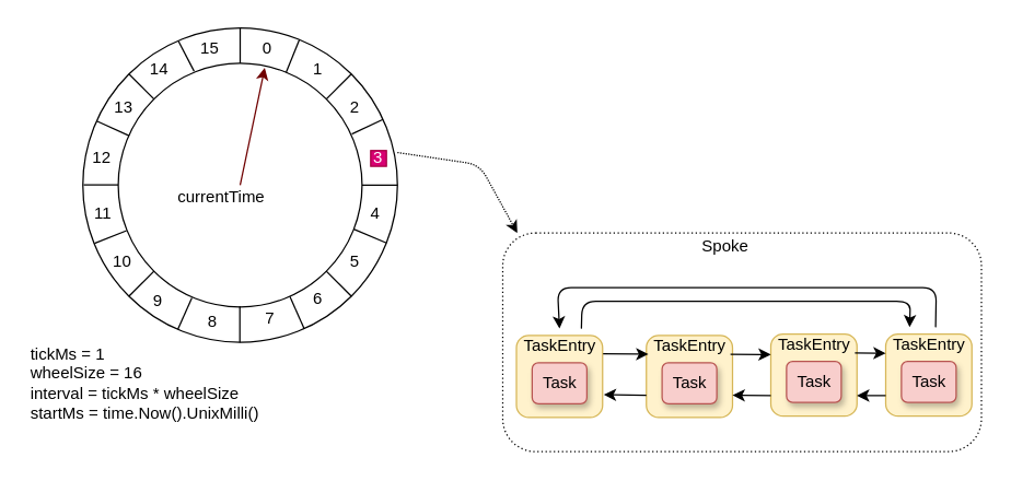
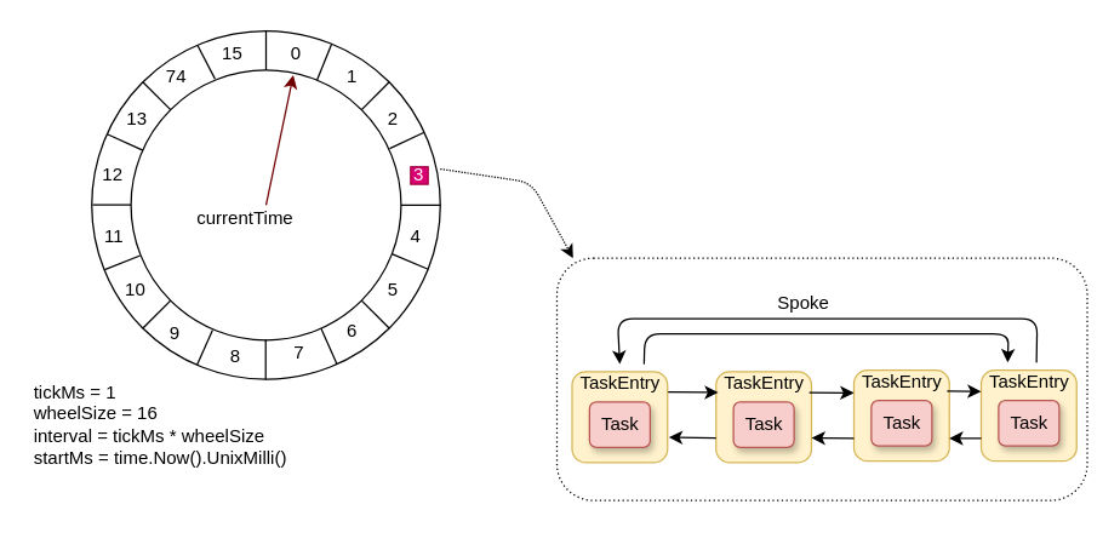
  <mxCell id="0" />
  <mxCell id="1" parent="0" />
  <mxCell id="2" value="" style="group;movable=1;resizable=1;rotatable=1;deletable=1;editable=1;locked=0;connectable=1;fillColor=none;strokeWidth=5;" parent="1" vertex="1" connectable="0"><mxGeometry x="60" y="20" width="230" height="230" as="geometry" /></mxCell>
  <mxCell id="3" value="" style="ellipse;whiteSpace=wrap;html=1;aspect=fixed;fillColor=none;movable=1;resizable=1;rotatable=1;deletable=1;editable=1;locked=0;connectable=1;" parent="2" vertex="1"><mxGeometry width="230.0" height="230.0" as="geometry" /></mxCell>
  <mxCell id="4" value="" style="ellipse;whiteSpace=wrap;html=1;aspect=fixed;fillColor=none;movable=1;resizable=1;rotatable=1;deletable=1;editable=1;locked=0;connectable=1;" parent="2" vertex="1"><mxGeometry x="25.875" y="25.875" width="178.25" height="178.25" as="geometry" /></mxCell>
  <mxCell id="5" value="" style="endArrow=none;html=1;exitX=0.5;exitY=0;exitDx=0;exitDy=0;entryX=0.5;entryY=0;entryDx=0;entryDy=0;movable=1;resizable=1;rotatable=1;deletable=1;editable=1;locked=0;connectable=1;" parent="2" source="4" target="3" edge="1"><mxGeometry width="50" height="50" relative="1" as="geometry"><mxPoint x="230.0" y="126.5" as="sourcePoint" /><mxPoint x="287.5" y="69" as="targetPoint" /></mxGeometry></mxCell>
  <mxCell id="6" value="" style="endArrow=none;html=1;exitX=0.5;exitY=0;exitDx=0;exitDy=0;entryX=0.5;entryY=0;entryDx=0;entryDy=0;movable=1;resizable=1;rotatable=1;deletable=1;editable=1;locked=0;connectable=1;" parent="2" edge="1"><mxGeometry width="50" height="50" relative="1" as="geometry"><mxPoint x="114.77" y="230.0" as="sourcePoint" /><mxPoint x="114.77" y="203.55" as="targetPoint" /></mxGeometry></mxCell>
  <mxCell id="7" value="" style="endArrow=none;html=1;exitX=1;exitY=0.5;exitDx=0;exitDy=0;entryX=1;entryY=0.5;entryDx=0;entryDy=0;movable=1;resizable=1;rotatable=1;deletable=1;editable=1;locked=0;connectable=1;" parent="2" source="3" target="4" edge="1"><mxGeometry width="50" height="50" relative="1" as="geometry"><mxPoint x="253.0" y="128.225" as="sourcePoint" /><mxPoint x="253.0" y="101.775" as="targetPoint" /></mxGeometry></mxCell>
  <mxCell id="8" value="" style="endArrow=none;html=1;exitX=1;exitY=0.5;exitDx=0;exitDy=0;entryX=1;entryY=0.5;entryDx=0;entryDy=0;movable=1;resizable=1;rotatable=1;deletable=1;editable=1;locked=0;connectable=1;" parent="2" edge="1"><mxGeometry width="50" height="50" relative="1" as="geometry"><mxPoint x="25.875" y="114.77" as="sourcePoint" /><mxPoint x="0.575" y="114.77" as="targetPoint" /></mxGeometry></mxCell>
  <mxCell id="9" value="" style="endArrow=none;html=1;exitX=1;exitY=0;exitDx=0;exitDy=0;entryX=1;entryY=0;entryDx=0;entryDy=0;movable=1;resizable=1;rotatable=1;deletable=1;editable=1;locked=0;connectable=1;" parent="2" source="4" target="3" edge="1"><mxGeometry width="50" height="50" relative="1" as="geometry"><mxPoint x="230.0" y="25.875" as="sourcePoint" /><mxPoint x="204.7" y="25.875" as="targetPoint" /></mxGeometry></mxCell>
  <mxCell id="10" value="" style="endArrow=none;html=1;exitX=0;exitY=1;exitDx=0;exitDy=0;entryX=0;entryY=1;entryDx=0;entryDy=0;movable=1;resizable=1;rotatable=1;deletable=1;editable=1;locked=0;connectable=1;" parent="2" source="3" target="4" edge="1"><mxGeometry width="50" height="50" relative="1" as="geometry"><mxPoint x="34.5" y="204.125" as="sourcePoint" /><mxPoint x="52.9" y="185.725" as="targetPoint" /></mxGeometry></mxCell>
  <mxCell id="11" value="" style="endArrow=none;html=1;exitX=0;exitY=0;exitDx=0;exitDy=0;entryX=0;entryY=0;entryDx=0;entryDy=0;movable=1;resizable=1;rotatable=1;deletable=1;editable=1;locked=0;connectable=1;" parent="2" source="4" target="3" edge="1"><mxGeometry width="50" height="50" relative="1" as="geometry"><mxPoint x="37.375" y="34.5" as="sourcePoint" /><mxPoint x="12.075" y="34.5" as="targetPoint" /></mxGeometry></mxCell>
  <mxCell id="12" value="" style="endArrow=none;html=1;exitX=1;exitY=1;exitDx=0;exitDy=0;entryX=1;entryY=1;entryDx=0;entryDy=0;movable=1;resizable=1;rotatable=1;deletable=1;editable=1;locked=0;connectable=1;" parent="2" source="3" target="4" edge="1"><mxGeometry width="50" height="50" relative="1" as="geometry"><mxPoint x="230.0" y="204.125" as="sourcePoint" /><mxPoint x="203.55" y="204.125" as="targetPoint" /></mxGeometry></mxCell>
  <mxCell id="13" value="" style="endArrow=none;html=1;exitX=0.965;exitY=0.684;exitDx=0;exitDy=0;entryX=0.966;entryY=0.681;entryDx=0;entryDy=0;exitPerimeter=0;entryPerimeter=0;movable=1;resizable=1;rotatable=1;deletable=1;editable=1;locked=0;connectable=1;" parent="2" source="3" target="4" edge="1"><mxGeometry width="50" height="50" relative="1" as="geometry"><mxPoint x="253.0" y="138" as="sourcePoint" /><mxPoint x="226.55" y="138" as="targetPoint" /></mxGeometry></mxCell>
  <mxCell id="14" value="" style="endArrow=none;html=1;exitX=0.704;exitY=0.958;exitDx=0;exitDy=0;entryX=0.704;entryY=0.957;entryDx=0;entryDy=0;entryPerimeter=0;exitPerimeter=0;movable=1;resizable=1;rotatable=1;deletable=1;editable=1;locked=0;connectable=1;" parent="2" source="3" target="4" edge="1"><mxGeometry width="50" height="50" relative="1" as="geometry"><mxPoint x="187.45" y="230.0" as="sourcePoint" /><mxPoint x="161" y="230.0" as="targetPoint" /></mxGeometry></mxCell>
  <mxCell id="15" value="" style="endArrow=none;html=1;exitX=0.688;exitY=0.038;exitDx=0;exitDy=0;entryX=0.689;entryY=0.036;entryDx=0;entryDy=0;entryPerimeter=0;exitPerimeter=0;movable=1;resizable=1;rotatable=1;deletable=1;editable=1;locked=0;connectable=1;" parent="2" source="3" target="4" edge="1"><mxGeometry width="50" height="50" relative="1" as="geometry"><mxPoint x="204.125" y="11.5" as="sourcePoint" /><mxPoint x="177.675" y="11.5" as="targetPoint" /></mxGeometry></mxCell>
  <mxCell id="16" value="" style="endArrow=none;html=1;exitX=0.954;exitY=0.291;exitDx=0;exitDy=0;entryX=0.958;entryY=0.29;entryDx=0;entryDy=0;entryPerimeter=0;exitPerimeter=0;movable=1;resizable=1;rotatable=1;deletable=1;editable=1;locked=0;connectable=1;" parent="2" source="3" target="4" edge="1"><mxGeometry width="50" height="50" relative="1" as="geometry"><mxPoint x="267.95" y="69" as="sourcePoint" /><mxPoint x="241.5" y="69" as="targetPoint" /></mxGeometry></mxCell>
  <mxCell id="17" value="" style="endArrow=none;html=1;exitX=0.311;exitY=0.032;exitDx=0;exitDy=0;entryX=0.304;entryY=0.042;entryDx=0;entryDy=0;exitPerimeter=0;entryPerimeter=0;movable=1;resizable=1;rotatable=1;deletable=1;editable=1;locked=0;connectable=1;" parent="2" source="4" target="3" edge="1"><mxGeometry width="50" height="50" relative="1" as="geometry"><mxPoint x="60.95" y="-11.5" as="sourcePoint" /><mxPoint x="34.5" y="-11.5" as="targetPoint" /></mxGeometry></mxCell>
  <mxCell id="18" value="" style="endArrow=none;html=1;entryX=0.046;entryY=0.297;entryDx=0;entryDy=0;exitX=0.044;exitY=0.297;exitDx=0;exitDy=0;exitPerimeter=0;entryPerimeter=0;movable=1;resizable=1;rotatable=1;deletable=1;editable=1;locked=0;connectable=1;" parent="2" source="4" target="3" edge="1"><mxGeometry width="50" height="50" relative="1" as="geometry"><mxPoint x="-19.55" y="69" as="sourcePoint" /><mxPoint x="-46" y="69" as="targetPoint" /></mxGeometry></mxCell>
  <mxCell id="19" value="" style="endArrow=none;html=1;exitX=0.034;exitY=0.687;exitDx=0;exitDy=0;entryX=0.037;entryY=0.685;entryDx=0;entryDy=0;exitPerimeter=0;entryPerimeter=0;movable=1;resizable=1;rotatable=1;deletable=1;editable=1;locked=0;connectable=1;" parent="2" source="4" target="3" edge="1"><mxGeometry width="50" height="50" relative="1" as="geometry"><mxPoint x="-8.05" y="161" as="sourcePoint" /><mxPoint x="-34.5" y="161" as="targetPoint" /></mxGeometry></mxCell>
  <mxCell id="20" value="" style="endArrow=none;html=1;exitX=0.302;exitY=0.963;exitDx=0;exitDy=0;entryX=0.302;entryY=0.959;entryDx=0;entryDy=0;exitPerimeter=0;entryPerimeter=0;movable=1;resizable=1;rotatable=1;deletable=1;editable=1;locked=0;connectable=1;" parent="2" source="4" target="3" edge="1"><mxGeometry width="50" height="50" relative="1" as="geometry"><mxPoint x="52.325" y="230.0" as="sourcePoint" /><mxPoint x="25.875" y="230.0" as="targetPoint" /></mxGeometry></mxCell>
  <mxCell id="21" value="0" style="text;html=1;align=center;verticalAlign=middle;whiteSpace=wrap;rounded=0;movable=1;resizable=1;rotatable=1;deletable=1;editable=1;locked=0;connectable=1;" parent="2" vertex="1"><mxGeometry x="128.8" y="9.2" width="11.5" height="11.5" as="geometry" /></mxCell>
  <mxCell id="22" value="1" style="text;html=1;align=center;verticalAlign=middle;whiteSpace=wrap;rounded=0;movable=1;resizable=1;rotatable=1;deletable=1;editable=1;locked=0;connectable=1;" parent="2" vertex="1"><mxGeometry x="165.6" y="24.15" width="11.5" height="11.5" as="geometry" /></mxCell>
  <mxCell id="23" value="2" style="text;html=1;align=center;verticalAlign=middle;whiteSpace=wrap;rounded=0;movable=1;resizable=1;rotatable=1;deletable=1;editable=1;locked=0;connectable=1;" parent="2" vertex="1"><mxGeometry x="192.625" y="51.75" width="11.5" height="11.5" as="geometry" /></mxCell>
  <mxCell id="24" value="3" style="text;html=1;align=center;verticalAlign=middle;whiteSpace=wrap;rounded=0;movable=1;resizable=1;rotatable=1;deletable=1;editable=1;locked=0;connectable=1;fillColor=#d80073;fontColor=#ffffff;strokeColor=#A50040;" parent="2" vertex="1"><mxGeometry x="210.45" y="89.7" width="11.5" height="11.5" as="geometry" /></mxCell>
  <mxCell id="25" value="4" style="text;html=1;align=center;verticalAlign=middle;whiteSpace=wrap;rounded=0;movable=1;resizable=1;rotatable=1;deletable=1;editable=1;locked=0;connectable=1;" parent="2" vertex="1"><mxGeometry x="208.15" y="129.95" width="11.5" height="11.5" as="geometry" /></mxCell>
  <mxCell id="26" value="7" style="text;html=1;align=center;verticalAlign=middle;whiteSpace=wrap;rounded=0;movable=1;resizable=1;rotatable=1;deletable=1;editable=1;locked=0;connectable=1;" parent="2" vertex="1"><mxGeometry x="131.1" y="207.575" width="11.5" height="11.5" as="geometry" /></mxCell>
  <mxCell id="27" value="6" style="text;html=1;align=center;verticalAlign=middle;whiteSpace=wrap;rounded=0;movable=1;resizable=1;rotatable=1;deletable=1;editable=1;locked=0;connectable=1;" parent="2" vertex="1"><mxGeometry x="165.6" y="192.625" width="11.5" height="11.5" as="geometry" /></mxCell>
  <mxCell id="28" value="5" style="text;html=1;align=center;verticalAlign=middle;whiteSpace=wrap;rounded=0;movable=1;resizable=1;rotatable=1;deletable=1;editable=1;locked=0;connectable=1;" parent="2" vertex="1"><mxGeometry x="193.2" y="165.6" width="11.5" height="11.5" as="geometry" /></mxCell>
  <mxCell id="29" value="8" style="text;html=1;align=center;verticalAlign=middle;whiteSpace=wrap;rounded=0;movable=1;resizable=1;rotatable=1;deletable=1;editable=1;locked=0;connectable=1;" parent="2" vertex="1"><mxGeometry x="88.55" y="209.3" width="11.5" height="11.5" as="geometry" /></mxCell>
  <mxCell id="30" value="13" style="text;html=1;align=center;verticalAlign=middle;whiteSpace=wrap;rounded=0;movable=1;resizable=1;rotatable=1;deletable=1;editable=1;locked=0;connectable=1;" parent="2" vertex="1"><mxGeometry x="24.15" y="51.75" width="11.5" height="11.5" as="geometry" /></mxCell>
  <mxCell id="31" value="12" style="text;html=1;align=center;verticalAlign=middle;whiteSpace=wrap;rounded=0;movable=1;resizable=1;rotatable=1;deletable=1;editable=1;locked=0;connectable=1;" parent="2" vertex="1"><mxGeometry x="8.05" y="89.7" width="11.5" height="11.5" as="geometry" /></mxCell>
  <mxCell id="32" value="11" style="text;html=1;align=center;verticalAlign=middle;whiteSpace=wrap;rounded=0;movable=1;resizable=1;rotatable=1;deletable=1;editable=1;locked=0;connectable=1;" parent="2" vertex="1"><mxGeometry x="9.2" y="129.95" width="11.5" height="11.5" as="geometry" /></mxCell>
  <mxCell id="33" value="10" style="text;html=1;align=center;verticalAlign=middle;whiteSpace=wrap;rounded=0;movable=1;resizable=1;rotatable=1;deletable=1;editable=1;locked=0;connectable=1;" parent="2" vertex="1"><mxGeometry x="23" y="165.025" width="11.5" height="11.5" as="geometry" /></mxCell>
  <mxCell id="34" value="9" style="text;html=1;align=center;verticalAlign=middle;whiteSpace=wrap;rounded=0;movable=1;resizable=1;rotatable=1;deletable=1;editable=1;locked=0;connectable=1;" parent="2" vertex="1"><mxGeometry x="48.875" y="193.775" width="11.5" height="11.5" as="geometry" /></mxCell>
- <mxCell id="35" value="14" style="text;html=1;align=center;verticalAlign=middle;whiteSpace=wrap;rounded=0;movable=1;resizable=1;rotatable=1;deletable=1;editable=1;locked=0;connectable=1;" parent="2" vertex="1"><mxGeometry x="50.025" y="24.725" width="11.5" height="11.5" as="geometry" /></mxCell>
+ <mxCell id="35" value="74" style="text;html=1;align=center;verticalAlign=middle;whiteSpace=wrap;rounded=0;movable=1;resizable=1;rotatable=1;deletable=1;editable=1;locked=0;connectable=1;" parent="2" vertex="1"><mxGeometry x="50.025" y="24.725" width="11.5" height="11.5" as="geometry" /></mxCell>
  <mxCell id="36" value="15" style="text;html=1;align=center;verticalAlign=middle;whiteSpace=wrap;rounded=0;movable=1;resizable=1;rotatable=1;deletable=1;editable=1;locked=0;connectable=1;" parent="2" vertex="1"><mxGeometry x="87.4" y="9.2" width="11.5" height="11.5" as="geometry" /></mxCell>
  <mxCell id="37" value="" style="endArrow=classic;html=1;entryX=0.601;entryY=0.018;entryDx=0;entryDy=0;entryPerimeter=0;exitX=0.5;exitY=0.5;exitDx=0;exitDy=0;exitPerimeter=0;fillColor=#a20025;strokeColor=#6F0000;movable=1;resizable=1;rotatable=1;deletable=1;editable=1;locked=0;connectable=1;" parent="2" source="4" target="4" edge="1"><mxGeometry width="50" height="50" relative="1" as="geometry"><mxPoint x="142.6" y="173.431" as="sourcePoint" /><mxPoint x="68.586" y="51.75" as="targetPoint" /></mxGeometry></mxCell>
  <mxCell id="38" value="currentTime" style="text;html=1;align=center;verticalAlign=middle;whiteSpace=wrap;rounded=0;movable=1;resizable=1;rotatable=1;deletable=1;editable=1;locked=0;connectable=1;" parent="2" vertex="1"><mxGeometry x="60.5" y="106.95" width="80.5" height="34.5" as="geometry" /></mxCell>
  <mxCell id="39" value="tickMs = 1&lt;div&gt;wheelSize = 16&lt;/div&gt;&lt;div&gt;interval = tickMs * wheelSize&lt;/div&gt;&lt;div&gt;startMs = time.Now().UnixMilli()&lt;/div&gt;" style="text;html=1;align=left;verticalAlign=middle;whiteSpace=wrap;rounded=0;" parent="1" vertex="1"><mxGeometry x="20" y="250" width="230" height="60" as="geometry" /></mxCell>
  <mxCell id="40" style="html=1;exitX=0.994;exitY=0.396;exitDx=0;exitDy=0;entryX=0.027;entryY=-0.012;entryDx=0;entryDy=0;entryPerimeter=0;exitPerimeter=0;strokeColor=default;elbow=vertical;dashed=1;dashPattern=1 1;" parent="1" edge="1"><mxGeometry relative="1" as="geometry"><mxPoint x="377.65" y="170" as="targetPoint" /><mxPoint x="290" y="111.12" as="sourcePoint" /><Array as="points"><mxPoint x="350" y="120" /></Array></mxGeometry></mxCell>
- <mxCell id="41" value="Spoke" style="text;html=1;align=center;verticalAlign=middle;whiteSpace=wrap;rounded=0;" parent="1" vertex="1"><mxGeometry x="510" y="170" width="40" height="20" as="geometry" /></mxCell>
+ <mxCell id="41" value="Spoke" style="text;html=1;align=center;verticalAlign=middle;whiteSpace=wrap;rounded=0;" parent="1" vertex="1"><mxGeometry x="510" y="190" width="40" height="20" as="geometry" /></mxCell>
  <mxCell id="42" value="" style="rounded=1;whiteSpace=wrap;html=1;fillColor=none;dashed=1;dashPattern=1 2;" parent="1" vertex="1"><mxGeometry x="367" y="170" width="350" height="160" as="geometry" /></mxCell>
  <mxCell id="43" value="" style="group;movable=1;resizable=1;rotatable=1;deletable=1;editable=1;locked=0;connectable=1;" parent="1" vertex="1" connectable="0"><mxGeometry x="377" y="240" width="63" height="65" as="geometry" /></mxCell>
  <mxCell id="44" value="" style="rounded=1;whiteSpace=wrap;html=1;fillColor=#fff2cc;strokeColor=#d6b656;" parent="43" vertex="1"><mxGeometry y="5" width="63" height="60" as="geometry" /></mxCell>
  <mxCell id="45" value="Task" style="rounded=1;whiteSpace=wrap;html=1;fillColor=#f8cecc;strokeColor=#b85450;glass=0;shadow=1;" parent="43" vertex="1"><mxGeometry x="11.5" y="25" width="40" height="30" as="geometry" /></mxCell>
  <mxCell id="46" value="TaskEntry" style="text;html=1;align=center;verticalAlign=middle;whiteSpace=wrap;rounded=0;movable=1;resizable=1;rotatable=1;deletable=1;editable=1;locked=0;connectable=1;" parent="43" vertex="1"><mxGeometry x="1.5" width="60" height="25" as="geometry" /></mxCell>
  <mxCell id="47" value="" style="group;movable=1;resizable=1;rotatable=1;deletable=1;editable=1;locked=0;connectable=1;" parent="1" vertex="1" connectable="0"><mxGeometry x="472" y="240" width="63" height="65" as="geometry" /></mxCell>
  <mxCell id="48" value="" style="rounded=1;whiteSpace=wrap;html=1;fillColor=#fff2cc;strokeColor=#d6b656;" parent="47" vertex="1"><mxGeometry y="5" width="63" height="60" as="geometry" /></mxCell>
  <mxCell id="49" value="Task" style="rounded=1;whiteSpace=wrap;html=1;fillColor=#f8cecc;strokeColor=#b85450;glass=0;shadow=1;" parent="47" vertex="1"><mxGeometry x="11.5" y="25" width="40" height="30" as="geometry" /></mxCell>
  <mxCell id="50" value="TaskEntry" style="text;html=1;align=center;verticalAlign=middle;whiteSpace=wrap;rounded=0;movable=1;resizable=1;rotatable=1;deletable=1;editable=1;locked=0;connectable=1;" parent="47" vertex="1"><mxGeometry x="1.5" width="60" height="25" as="geometry" /></mxCell>
  <mxCell id="51" value="" style="group;movable=1;resizable=1;rotatable=1;deletable=1;editable=1;locked=0;connectable=1;" parent="1" vertex="1" connectable="0"><mxGeometry x="563" y="239" width="63" height="65" as="geometry" /></mxCell>
  <mxCell id="52" value="" style="rounded=1;whiteSpace=wrap;html=1;fillColor=#fff2cc;strokeColor=#d6b656;" parent="51" vertex="1"><mxGeometry y="5" width="63" height="60" as="geometry" /></mxCell>
  <mxCell id="53" value="Task" style="rounded=1;whiteSpace=wrap;html=1;fillColor=#f8cecc;strokeColor=#b85450;glass=0;shadow=1;" parent="51" vertex="1"><mxGeometry x="11.5" y="25" width="40" height="30" as="geometry" /></mxCell>
  <mxCell id="54" value="TaskEntry" style="text;html=1;align=center;verticalAlign=middle;whiteSpace=wrap;rounded=0;movable=1;resizable=1;rotatable=1;deletable=1;editable=1;locked=0;connectable=1;" parent="51" vertex="1"><mxGeometry x="1.5" width="60" height="25" as="geometry" /></mxCell>
  <mxCell id="55" value="" style="group;movable=1;resizable=1;rotatable=1;deletable=1;editable=1;locked=0;connectable=1;" parent="1" vertex="1" connectable="0"><mxGeometry x="647" y="239" width="63" height="65" as="geometry" /></mxCell>
  <mxCell id="56" value="" style="rounded=1;whiteSpace=wrap;html=1;fillColor=#fff2cc;strokeColor=#d6b656;" parent="55" vertex="1"><mxGeometry y="5" width="63" height="60" as="geometry" /></mxCell>
  <mxCell id="57" value="Task" style="rounded=1;whiteSpace=wrap;html=1;fillColor=#f8cecc;strokeColor=#b85450;glass=0;shadow=1;" parent="55" vertex="1"><mxGeometry x="11.5" y="25" width="40" height="30" as="geometry" /></mxCell>
  <mxCell id="58" value="TaskEntry" style="text;html=1;align=center;verticalAlign=middle;whiteSpace=wrap;rounded=0;movable=1;resizable=1;rotatable=1;deletable=1;editable=1;locked=0;connectable=1;" parent="55" vertex="1"><mxGeometry x="1.5" width="60" height="25" as="geometry" /></mxCell>
  <mxCell id="59" style="edgeStyle=none;html=1;exitX=1.031;exitY=0.738;exitDx=0;exitDy=0;entryX=0;entryY=0.75;entryDx=0;entryDy=0;exitPerimeter=0;" parent="1" source="46" target="50" edge="1"><mxGeometry relative="1" as="geometry" /></mxCell>
  <mxCell id="60" style="edgeStyle=none;html=1;exitX=1;exitY=0.75;exitDx=0;exitDy=0;entryX=0;entryY=0.25;entryDx=0;entryDy=0;" parent="1" source="50" target="52" edge="1"><mxGeometry relative="1" as="geometry" /></mxCell>
  <mxCell id="61" style="edgeStyle=none;html=1;exitX=1;exitY=0.75;exitDx=0;exitDy=0;" parent="1" source="54" target="56" edge="1"><mxGeometry relative="1" as="geometry"><Array as="points"><mxPoint x="647" y="258" /></Array></mxGeometry></mxCell>
  <mxCell id="62" style="edgeStyle=none;html=1;exitX=0;exitY=0.75;exitDx=0;exitDy=0;entryX=1;entryY=0.75;entryDx=0;entryDy=0;" parent="1" source="56" target="52" edge="1"><mxGeometry relative="1" as="geometry" /></mxCell>
  <mxCell id="63" style="edgeStyle=none;html=1;exitX=0;exitY=0.75;exitDx=0;exitDy=0;entryX=1;entryY=0.75;entryDx=0;entryDy=0;" parent="1" source="52" target="47" edge="1"><mxGeometry relative="1" as="geometry" /></mxCell>
  <mxCell id="64" style="edgeStyle=none;html=1;exitX=0;exitY=0.75;exitDx=0;exitDy=0;entryX=1.014;entryY=0.723;entryDx=0;entryDy=0;entryPerimeter=0;" parent="1" source="47" target="44" edge="1"><mxGeometry relative="1" as="geometry" /></mxCell>
  <mxCell id="65" value="" style="endArrow=classic;html=1;entryX=0.25;entryY=0;entryDx=0;entryDy=0;exitX=0.75;exitY=0;exitDx=0;exitDy=0;" parent="1" edge="1"><mxGeometry width="50" height="50" relative="1" as="geometry"><mxPoint x="424.5" y="240" as="sourcePoint" /><mxPoint x="664.5" y="239" as="targetPoint" /><Array as="points"><mxPoint x="425" y="220" /><mxPoint x="548" y="220" /><mxPoint x="665" y="220" /></Array></mxGeometry></mxCell>
  <mxCell id="66" value="" style="endArrow=classic;html=1;exitX=0.5;exitY=0;exitDx=0;exitDy=0;entryX=0.5;entryY=0;entryDx=0;entryDy=0;" parent="1" target="46" edge="1"><mxGeometry width="50" height="50" relative="1" as="geometry"><mxPoint x="683.5" y="239" as="sourcePoint" /><mxPoint x="413.5" y="240" as="targetPoint" /><Array as="points"><mxPoint x="684" y="210" /><mxPoint x="407" y="210" /></Array></mxGeometry></mxCell>
